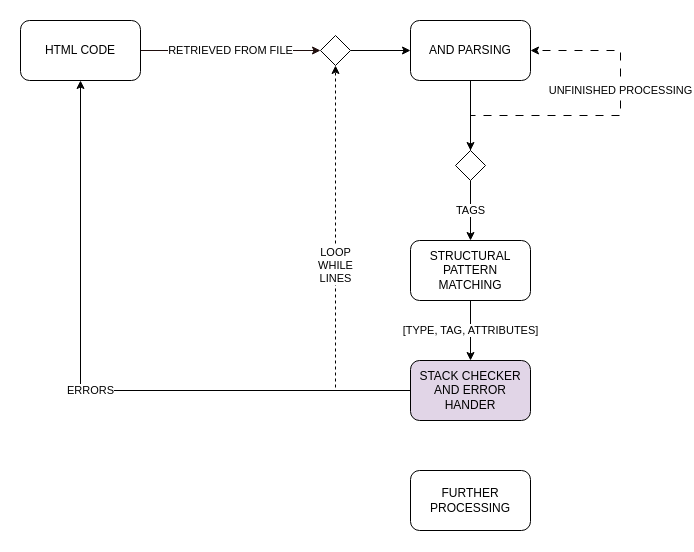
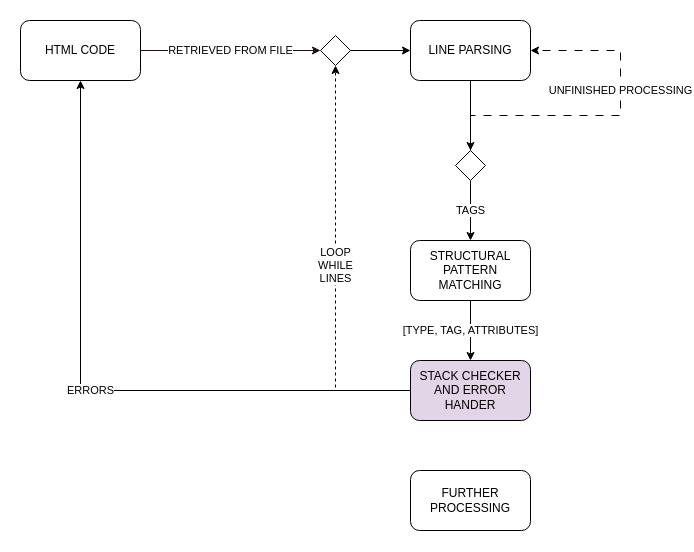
  <mxCell id="0" />
  <mxCell id="1" parent="0" />
  <mxCell id="2" value="RETRIEVED FROM FILE" style="edgeStyle=orthogonalEdgeStyle;rounded=0;orthogonalLoop=1;jettySize=auto;html=1;entryX=0;entryY=0.5;entryDx=0;entryDy=0;fillColor=#f8cecc;strokeColor=#1F0E0D;exitX=1;exitY=0.5;exitDx=0;exitDy=0;" edge="1" parent="1" source="3" target="15"><mxGeometry relative="1" as="geometry"><mxPoint x="70" y="164.5" as="sourcePoint" /><mxPoint x="250" y="164.5" as="targetPoint" /></mxGeometry></mxCell>
  <mxCell id="3" value="HTML CODE" style="rounded=1;whiteSpace=wrap;html=1;" vertex="1" parent="1"><mxGeometry x="20" y="20" width="120" height="60" as="geometry" /></mxCell>
  <mxCell id="4" style="edgeStyle=orthogonalEdgeStyle;rounded=0;orthogonalLoop=1;jettySize=auto;html=1;entryX=0.5;entryY=0;entryDx=0;entryDy=0;" edge="1" parent="1" source="5" target="8"><mxGeometry relative="1" as="geometry"><mxPoint x="470" y="150" as="targetPoint" /></mxGeometry></mxCell>
- <mxCell id="5" value="AND PARSING" style="rounded=1;whiteSpace=wrap;html=1;" vertex="1" parent="1"><mxGeometry x="410" y="20" width="120" height="60" as="geometry" /></mxCell>
+ <mxCell id="5" value="LINE PARSING" style="rounded=1;whiteSpace=wrap;html=1;" vertex="1" parent="1"><mxGeometry x="410" y="20" width="120" height="60" as="geometry" /></mxCell>
  <mxCell id="6" value="UNFINISHED PROCESSING" style="edgeStyle=orthogonalEdgeStyle;rounded=0;orthogonalLoop=1;jettySize=auto;html=1;entryX=1;entryY=0.5;entryDx=0;entryDy=0;exitX=0.5;exitY=0;exitDx=0;exitDy=0;dashed=1;dashPattern=8 8;" edge="1" parent="1" source="8" target="5"><mxGeometry x="0.238" relative="1" as="geometry"><Array as="points"><mxPoint x="470" y="115" /><mxPoint x="620" y="115" /><mxPoint x="620" y="50" /></Array><mxPoint as="offset" /></mxGeometry></mxCell>
  <mxCell id="7" value="TAGS" style="edgeStyle=orthogonalEdgeStyle;rounded=0;orthogonalLoop=1;jettySize=auto;html=1;entryX=0.5;entryY=0;entryDx=0;entryDy=0;" edge="1" parent="1" source="8" target="10"><mxGeometry relative="1" as="geometry" /></mxCell>
  <mxCell id="8" value="" style="rhombus;whiteSpace=wrap;html=1;" vertex="1" parent="1"><mxGeometry x="455" y="150" width="30" height="30" as="geometry" /></mxCell>
  <mxCell id="9" value="[TYPE, TAG, ATTRIBUTES]" style="edgeStyle=orthogonalEdgeStyle;rounded=0;orthogonalLoop=1;jettySize=auto;html=1;entryX=0.5;entryY=0;entryDx=0;entryDy=0;" edge="1" parent="1" source="10" target="13"><mxGeometry relative="1" as="geometry" /></mxCell>
  <mxCell id="10" value="STRUCTURAL PATTERN MATCHING" style="rounded=1;whiteSpace=wrap;html=1;" vertex="1" parent="1"><mxGeometry x="410" y="240" width="120" height="60" as="geometry" /></mxCell>
  <mxCell id="11" value="LOOP&lt;br&gt;WHILE&lt;br&gt;LINES" style="edgeStyle=orthogonalEdgeStyle;rounded=0;orthogonalLoop=1;jettySize=auto;html=1;exitX=0;exitY=0.5;exitDx=0;exitDy=0;entryX=0.5;entryY=1;entryDx=0;entryDy=0;dashed=1;" edge="1" parent="1" source="13" target="15"><mxGeometry relative="1" as="geometry" /></mxCell>
  <mxCell id="12" value="ERRORS" style="edgeStyle=orthogonalEdgeStyle;rounded=0;orthogonalLoop=1;jettySize=auto;html=1;" edge="1" parent="1" source="13" target="3"><mxGeometry relative="1" as="geometry" /></mxCell>
  <mxCell id="13" value="STACK CHECKER AND ERROR HANDER" style="rounded=1;whiteSpace=wrap;html=1;fillColor=#e1d5e7;" vertex="1" parent="1"><mxGeometry x="410" y="360" width="120" height="60" as="geometry" /></mxCell>
  <mxCell id="14" style="edgeStyle=orthogonalEdgeStyle;rounded=0;orthogonalLoop=1;jettySize=auto;html=1;entryX=0;entryY=0.5;entryDx=0;entryDy=0;" edge="1" parent="1" source="15" target="5"><mxGeometry relative="1" as="geometry" /></mxCell>
  <mxCell id="15" value="" style="rhombus;whiteSpace=wrap;html=1;" vertex="1" parent="1"><mxGeometry x="320" y="35" width="30" height="30" as="geometry" /></mxCell>
  <mxCell id="16" value="FURTHER PROCESSING" style="whiteSpace=wrap;html=1;rounded=1;" vertex="1" parent="1"><mxGeometry x="410" y="470" width="120" height="60" as="geometry" /></mxCell>
